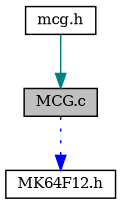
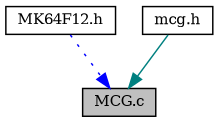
  digraph {
    fontname="DejaVu Serif"
    node [color=black fillcolor=white fontname="DejaVu Serif" fontsize=10 shape=record style=filled]
    edge [fontname="DejaVu Serif" fontsize=10 labelfontname=Helvetica labelfontsize=10]
    n1 [fillcolor=grey75 fontcolor=black height=0.2 label="MCG.c" width=0.4]
    n2 [height=0.2 label="MK64F12.h" width=0.4]
    n3 [height=0.2 label="mcg.h" width=0.4]
-   n1 -> n2 [color=blue style=dotted]
+   n2 -> n1 [color=blue style=dotted]
    n3 -> n1 [color=teal style=solid]
  }
